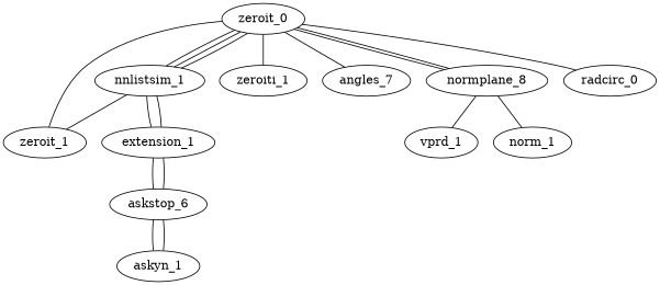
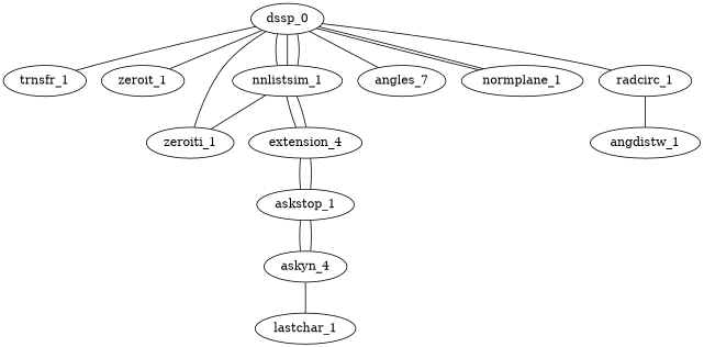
  graph {
-   dssp_0 [label=zeroit_0]
+   dssp_0
+   trnsfr_1
    zeroit_1
    nnlistsim_1
    zeroiti_1
    n6 [label=angles_7]
-   normplane_1 [label=normplane_8]
-   radcirc_1 [label=radcirc_0]
-   extension_1
-   vprd_1
-   norm_1
-   askstop_1 [label=askstop_6]
-   askyn_1
+   normplane_1
+   radcirc_1
+   extension_1 [label=extension_4]
+   angdistw_1
+   askstop_1
+   askyn_1 [label=askyn_4]
+   lastchar_1
+   dssp_0 -- trnsfr_1
    dssp_0 -- zeroit_1
    dssp_0 -- nnlistsim_1
    dssp_0 -- nnlistsim_1
    dssp_0 -- nnlistsim_1
    dssp_0 -- zeroiti_1
    dssp_0 -- n6
    dssp_0 -- normplane_1
    dssp_0 -- normplane_1
    dssp_0 -- radcirc_1
-   nnlistsim_1 -- zeroit_1
+   nnlistsim_1 -- zeroiti_1
    nnlistsim_1 -- extension_1
    nnlistsim_1 -- extension_1
-   normplane_1 -- vprd_1
-   normplane_1 -- norm_1
+   radcirc_1 -- angdistw_1
    extension_1 -- askstop_1
    extension_1 -- askstop_1
    askstop_1 -- askyn_1
    askstop_1 -- askyn_1
+   askyn_1 -- lastchar_1
  }
